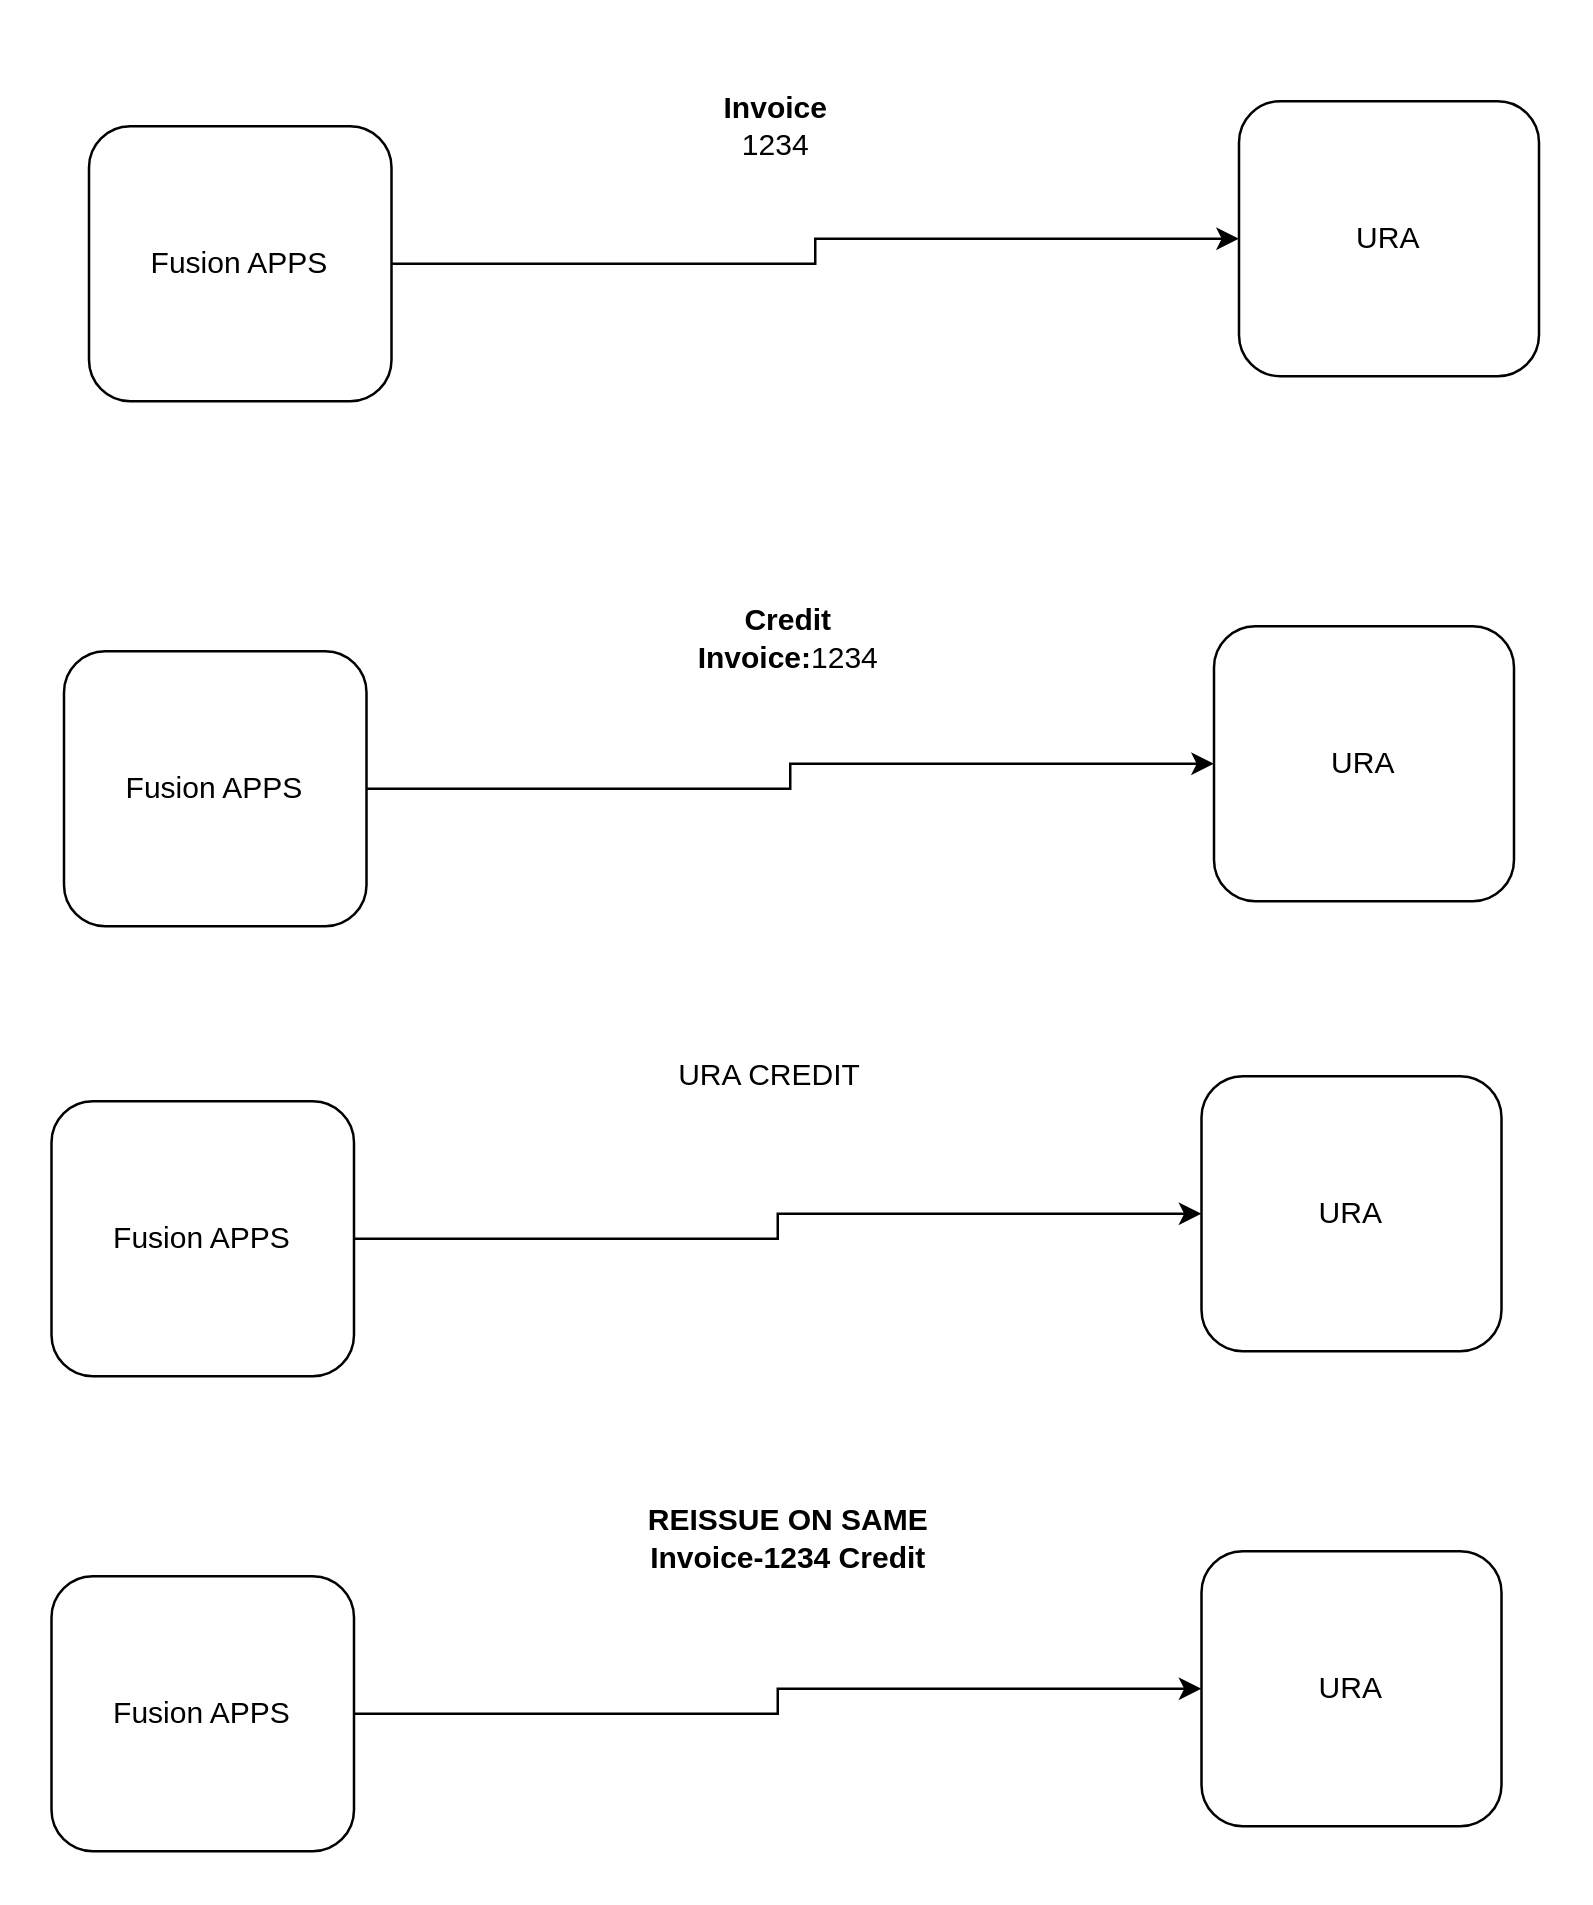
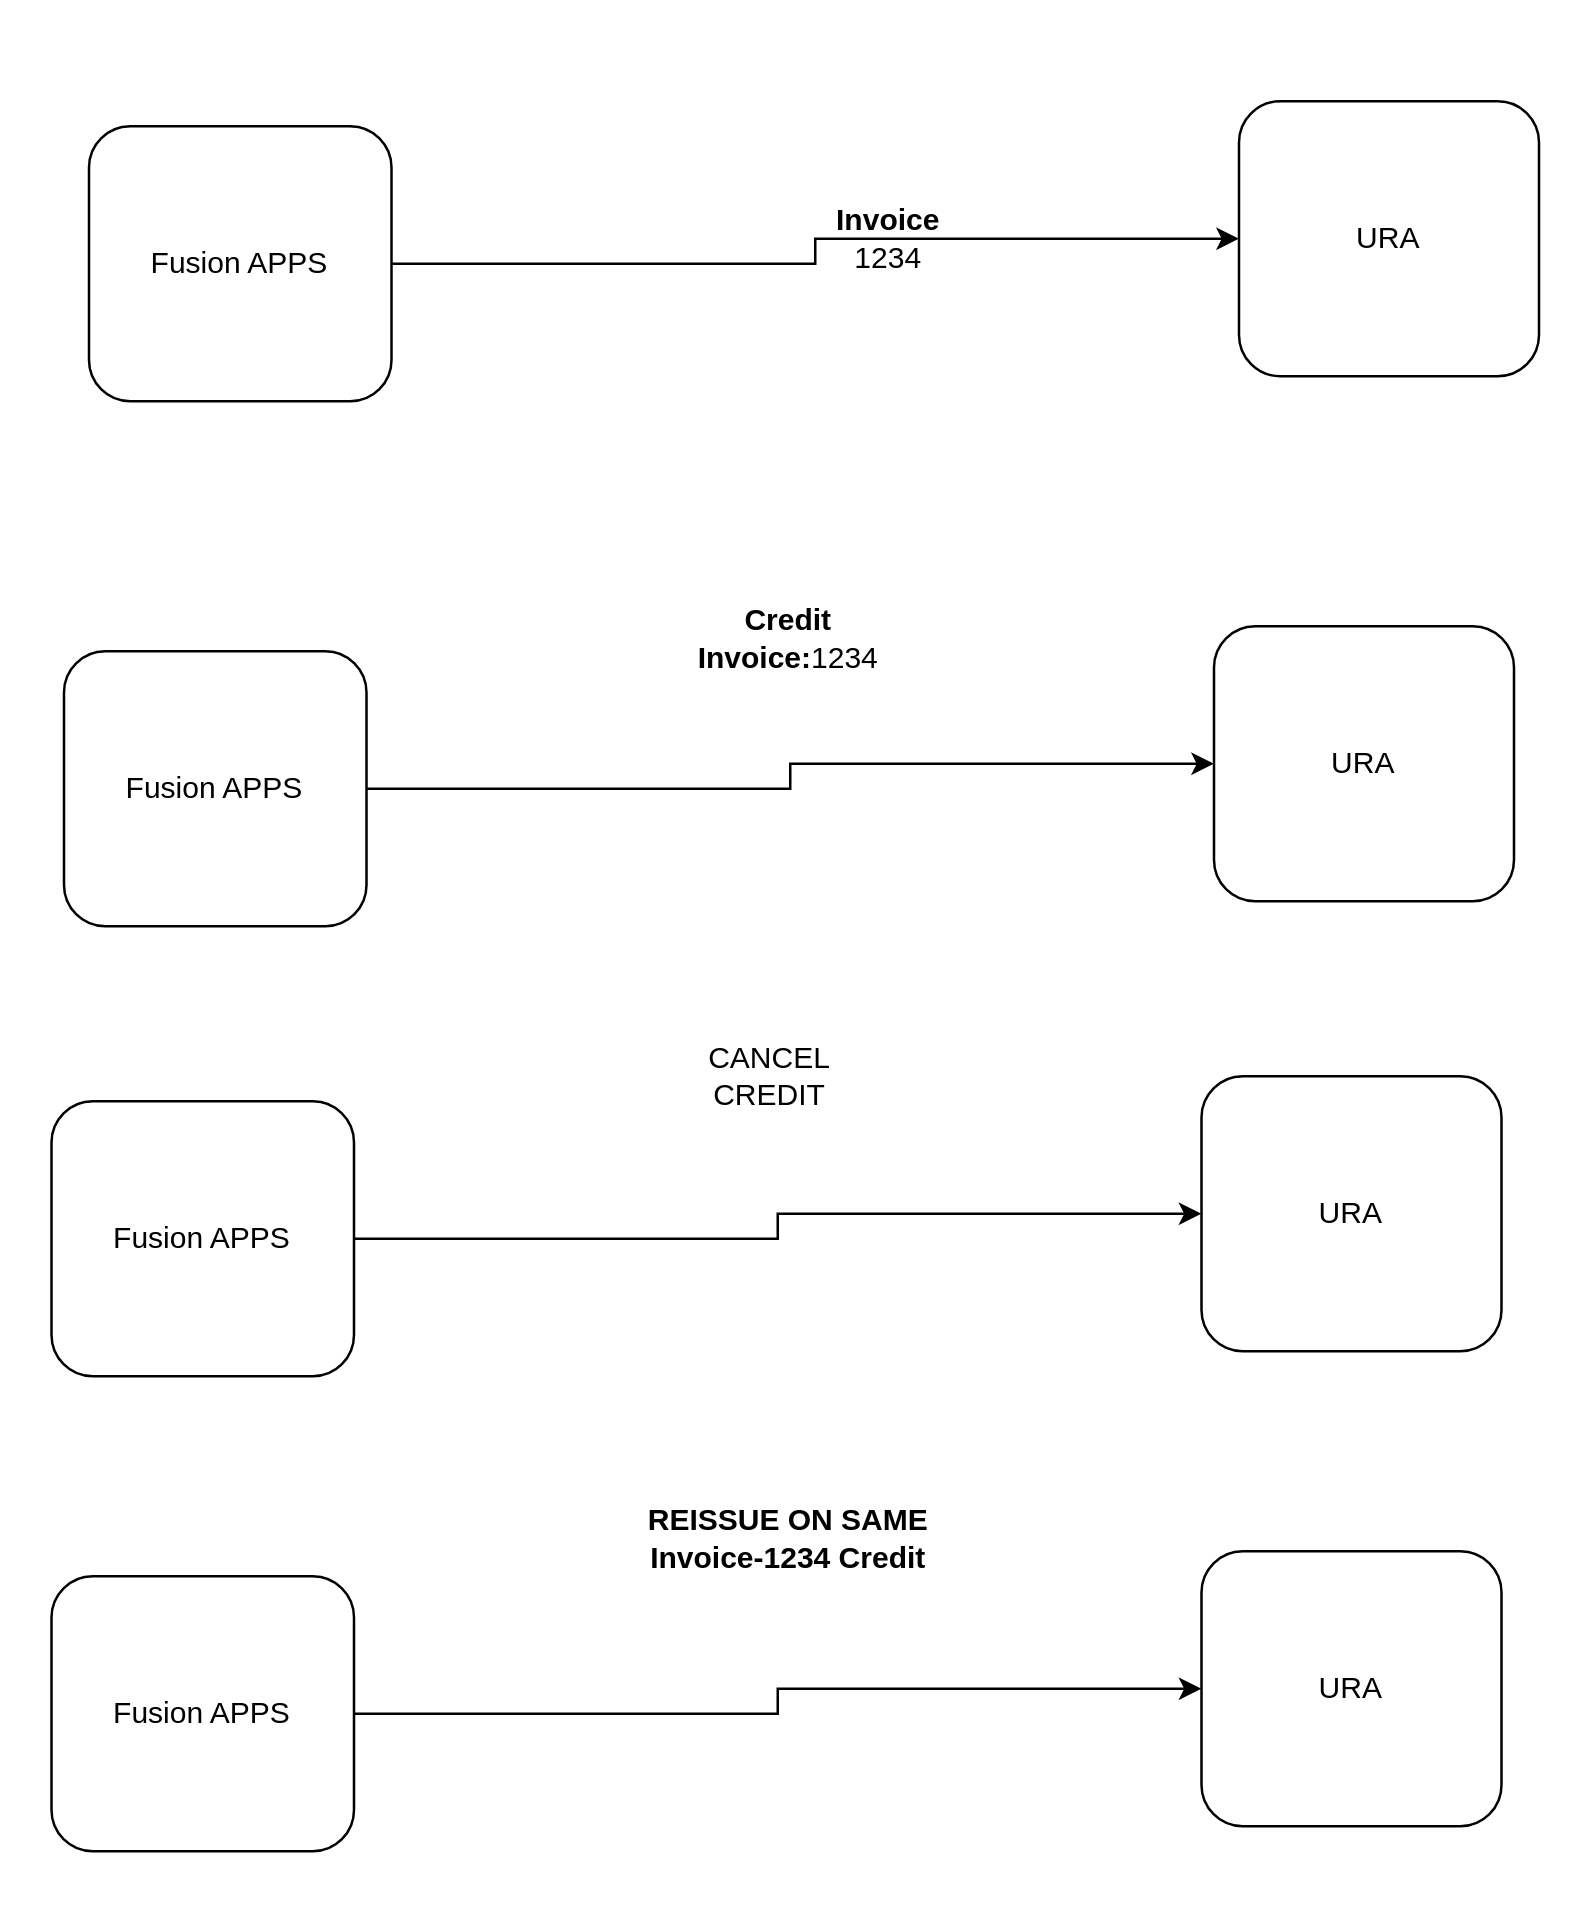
  <mxCell id="0" />
  <mxCell id="1" parent="0" />
  <mxCell id="2" style="edgeStyle=orthogonalEdgeStyle;rounded=0;orthogonalLoop=1;jettySize=auto;html=1;" edge="1" parent="1" source="3" target="4"><mxGeometry relative="1" as="geometry" /></mxCell>
  <mxCell id="3" value="Fusion APPS " style="rounded=1;whiteSpace=wrap;html=1;" vertex="1" parent="1"><mxGeometry x="35" y="50" width="121" height="110" as="geometry" /></mxCell>
  <mxCell id="4" value="URA" style="rounded=1;whiteSpace=wrap;html=1;" vertex="1" parent="1"><mxGeometry x="495" y="40" width="120" height="110" as="geometry" /></mxCell>
- <mxCell id="5" value="&lt;div&gt;&lt;b&gt;Invoice&lt;/b&gt;&lt;/div&gt;1234" style="text;html=1;strokeColor=none;fillColor=none;align=center;verticalAlign=middle;whiteSpace=wrap;rounded=0;" vertex="1" parent="1"><mxGeometry x="275" y="20" width="70" height="60" as="geometry" /></mxCell>
+ <mxCell id="5" value="&lt;div&gt;&lt;b&gt;Invoice&lt;/b&gt;&lt;/div&gt;1234" style="text;html=1;strokeColor=none;fillColor=none;align=center;verticalAlign=middle;whiteSpace=wrap;rounded=0;" vertex="1" parent="1"><mxGeometry x="320" y="65" width="70" height="60" as="geometry" /></mxCell>
  <mxCell id="6" style="edgeStyle=orthogonalEdgeStyle;rounded=0;orthogonalLoop=1;jettySize=auto;html=1;" edge="1" parent="1" source="7" target="8"><mxGeometry relative="1" as="geometry" /></mxCell>
  <mxCell id="7" value="Fusion APPS " style="rounded=1;whiteSpace=wrap;html=1;" vertex="1" parent="1"><mxGeometry x="25" y="260" width="121" height="110" as="geometry" /></mxCell>
  <mxCell id="8" value="URA" style="rounded=1;whiteSpace=wrap;html=1;" vertex="1" parent="1"><mxGeometry x="485" y="250" width="120" height="110" as="geometry" /></mxCell>
  <mxCell id="9" value="&lt;b&gt;Credit Invoice:&lt;/b&gt;1234" style="text;html=1;strokeColor=none;fillColor=none;align=center;verticalAlign=middle;whiteSpace=wrap;rounded=0;" vertex="1" parent="1"><mxGeometry x="265" y="220" width="100" height="70" as="geometry" /></mxCell>
  <mxCell id="10" style="edgeStyle=orthogonalEdgeStyle;rounded=0;orthogonalLoop=1;jettySize=auto;html=1;" edge="1" parent="1" source="11" target="12"><mxGeometry relative="1" as="geometry" /></mxCell>
  <mxCell id="11" value="Fusion APPS " style="rounded=1;whiteSpace=wrap;html=1;" vertex="1" parent="1"><mxGeometry x="20" y="440" width="121" height="110" as="geometry" /></mxCell>
  <mxCell id="12" value="URA" style="rounded=1;whiteSpace=wrap;html=1;" vertex="1" parent="1"><mxGeometry x="480" y="430" width="120" height="110" as="geometry" /></mxCell>
- <mxCell id="13" value="URA CREDIT " style="text;html=1;strokeColor=none;fillColor=none;align=center;verticalAlign=middle;whiteSpace=wrap;rounded=0;" vertex="1" parent="1"><mxGeometry x="260" y="390" width="95" height="80" as="geometry" /></mxCell>
+ <mxCell id="13" value="CANCEL CREDIT " style="text;html=1;strokeColor=none;fillColor=none;align=center;verticalAlign=middle;whiteSpace=wrap;rounded=0;" vertex="1" parent="1"><mxGeometry x="260" y="390" width="95" height="80" as="geometry" /></mxCell>
  <mxCell id="14" style="edgeStyle=orthogonalEdgeStyle;rounded=0;orthogonalLoop=1;jettySize=auto;html=1;" edge="1" parent="1" source="15" target="16"><mxGeometry relative="1" as="geometry" /></mxCell>
  <mxCell id="15" value="Fusion APPS " style="rounded=1;whiteSpace=wrap;html=1;" vertex="1" parent="1"><mxGeometry x="20" y="630" width="121" height="110" as="geometry" /></mxCell>
  <mxCell id="16" value="URA" style="rounded=1;whiteSpace=wrap;html=1;" vertex="1" parent="1"><mxGeometry x="480" y="620" width="120" height="110" as="geometry" /></mxCell>
  <mxCell id="17" value="&lt;div&gt;&lt;b&gt;REISSUE ON SAME &lt;br&gt;&lt;/b&gt;&lt;/div&gt;&lt;div&gt;&lt;b&gt;Invoice-1234 Credit &lt;/b&gt;&lt;/div&gt;" style="text;html=1;strokeColor=none;fillColor=none;align=center;verticalAlign=middle;whiteSpace=wrap;rounded=0;" vertex="1" parent="1"><mxGeometry x="215" y="570" width="200" height="90" as="geometry" /></mxCell>
